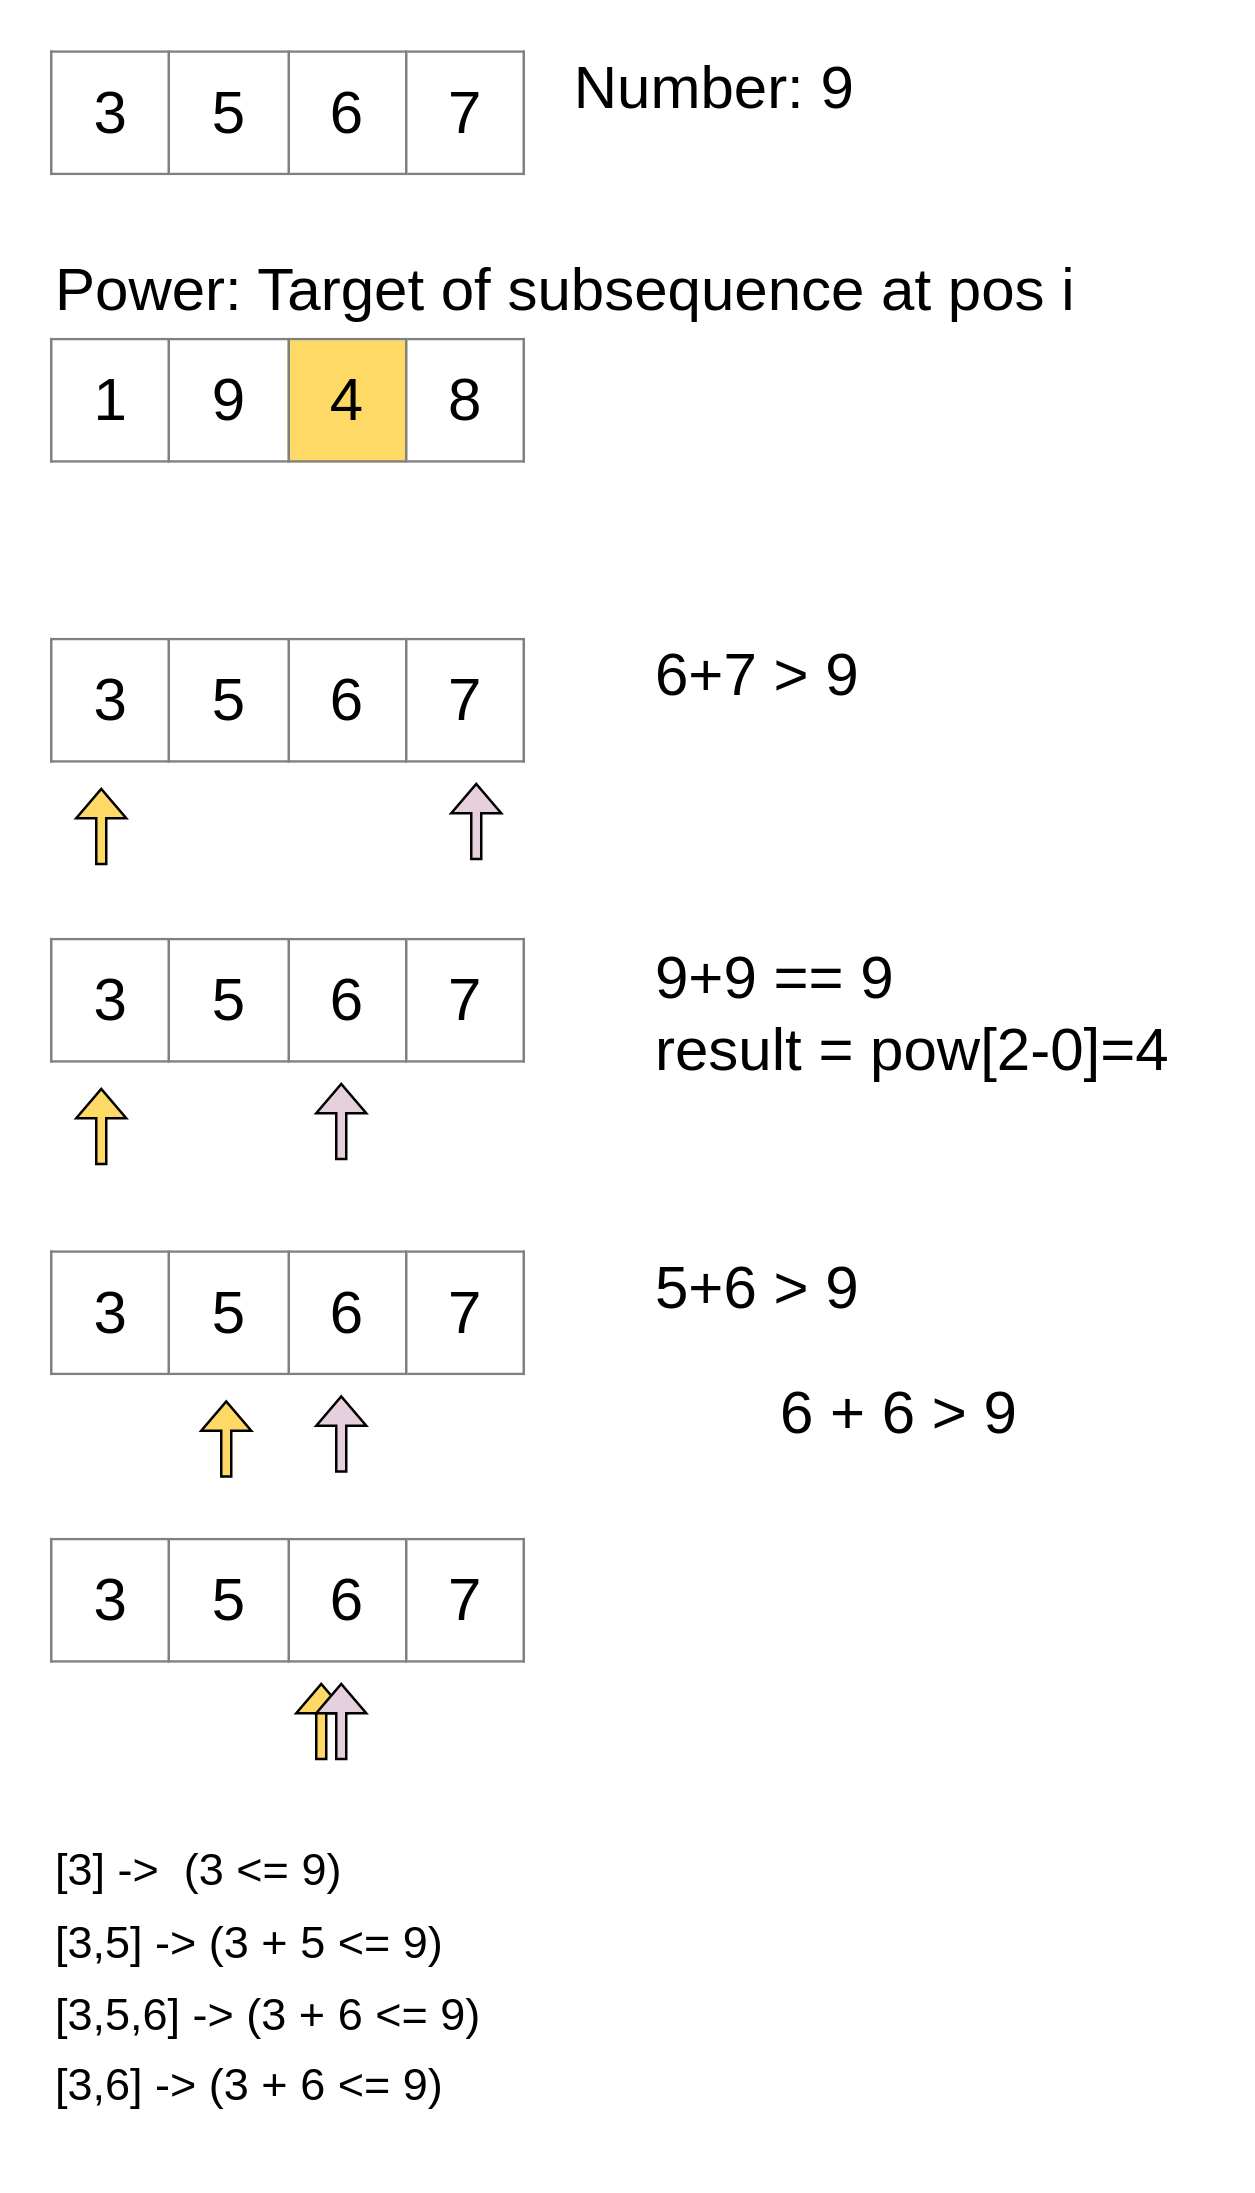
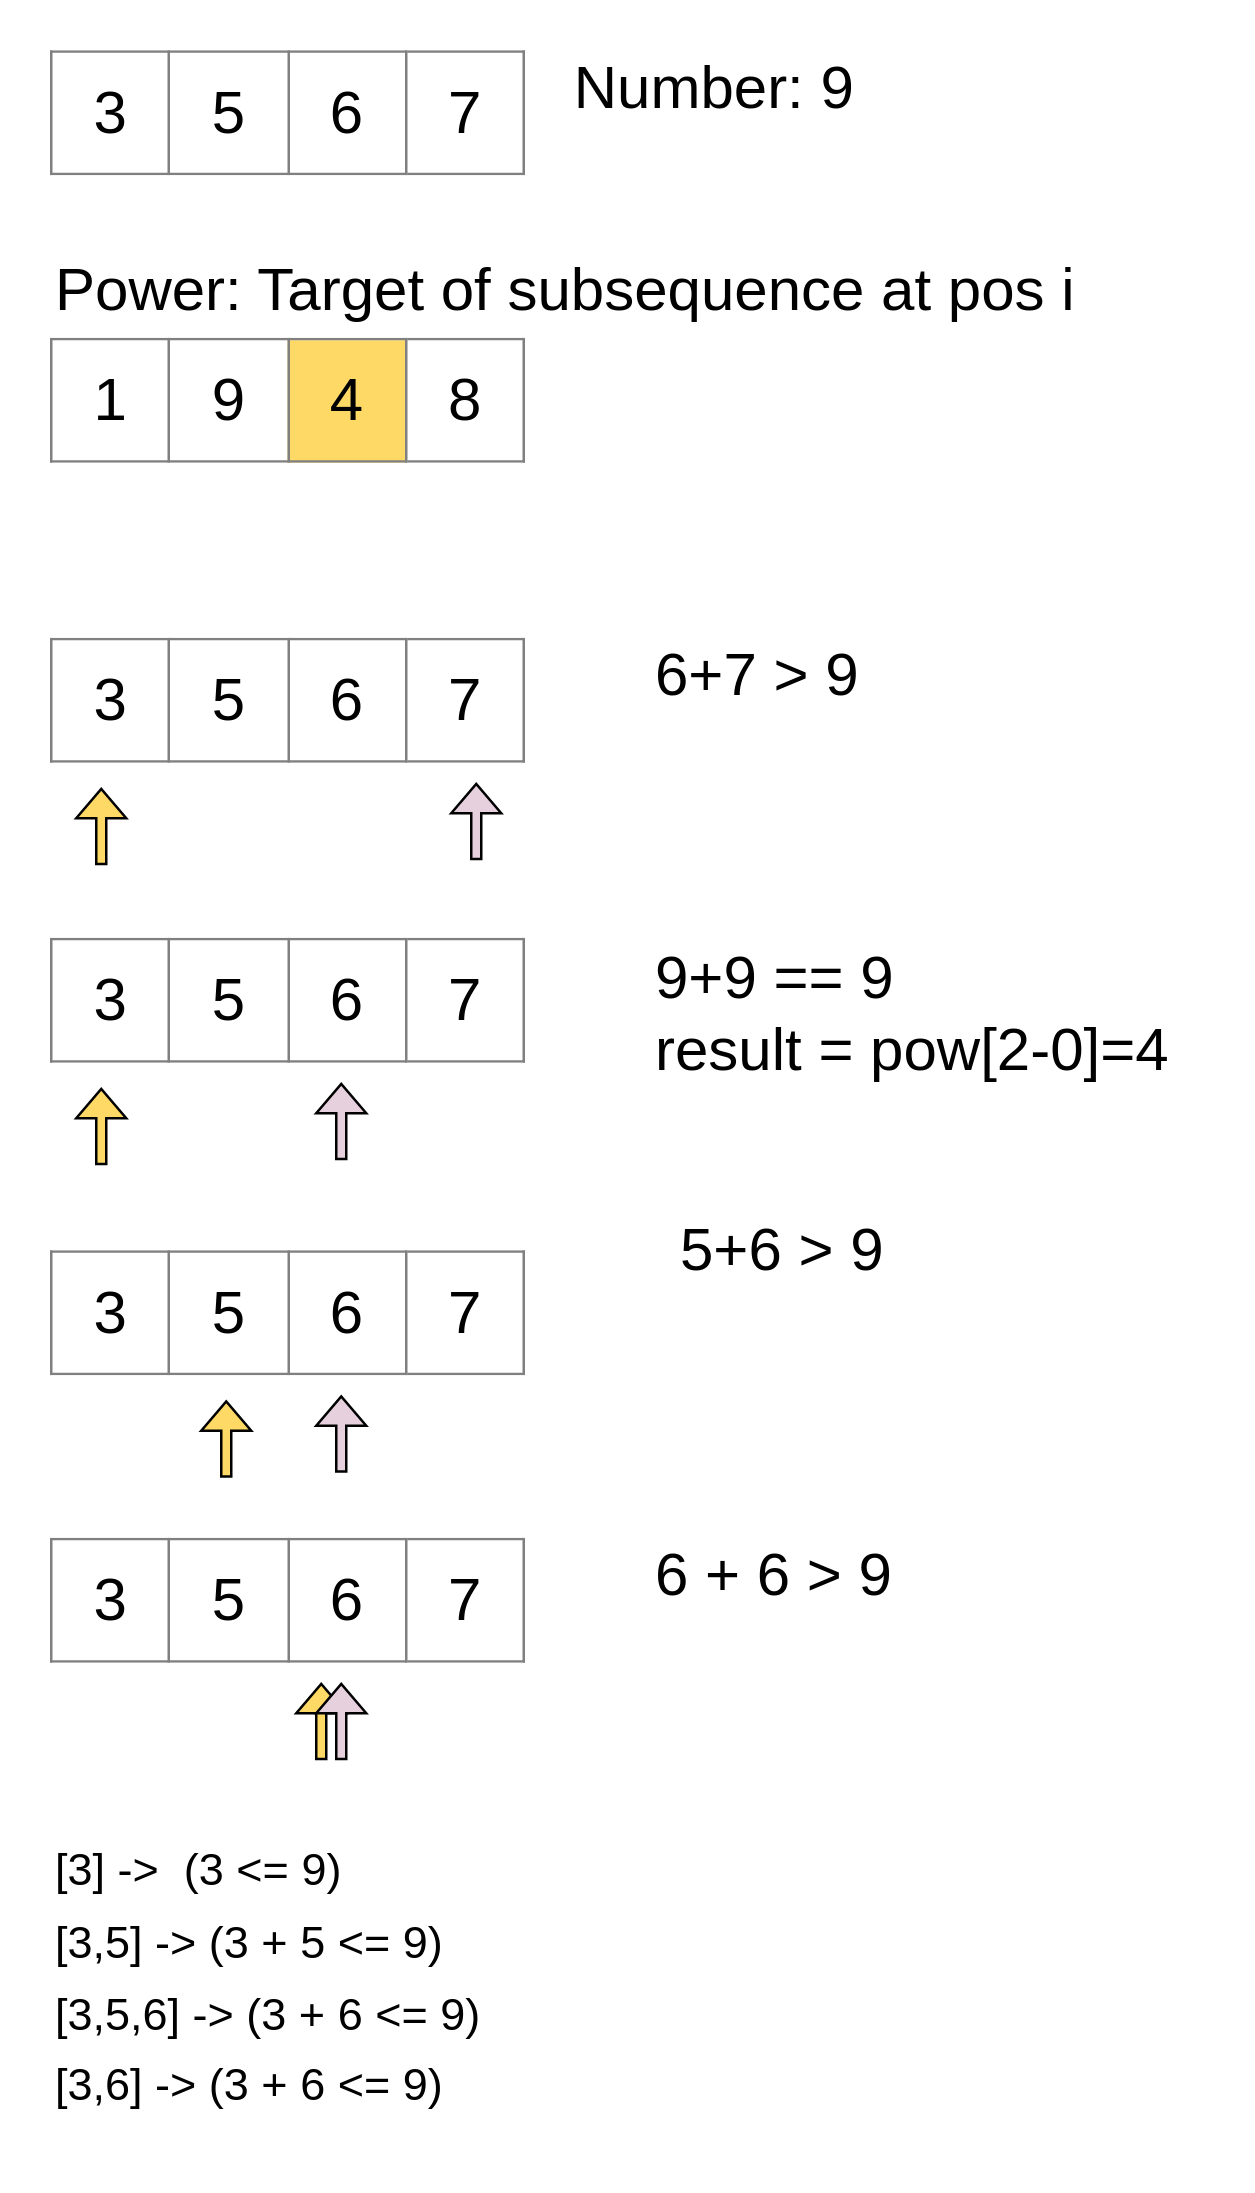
  <mxCell id="0" />
  <mxCell id="1" parent="0" />
  <mxCell id="2" value="Number: 9" style="text;html=1;align=center;verticalAlign=middle;resizable=0;points=[];autosize=1;fontSize=24;" parent="1" vertex="1"><mxGeometry x="230" y="20" width="110" height="30" as="geometry" /></mxCell>
  <mxCell id="3" value="Power: Target of subsequence at pos i" style="text;html=1;fontSize=24;" parent="1" vertex="1"><mxGeometry x="20" y="95" width="190" height="40" as="geometry" /></mxCell>
  <mxCell id="4" value="&lt;table border=&quot;1&quot; width=&quot;100%&quot; style=&quot;width: 100% ; height: 100% ; border-collapse: collapse&quot;&gt;&lt;tbody&gt;&lt;tr&gt;&lt;td align=&quot;center&quot;&gt;3&lt;/td&gt;&lt;td align=&quot;center&quot;&gt;5&lt;/td&gt;&lt;td align=&quot;center&quot;&gt;6&lt;/td&gt;&lt;td style=&quot;text-align: center&quot;&gt;7&lt;/td&gt;&lt;/tr&gt;&lt;/tbody&gt;&lt;/table&gt;" style="text;html=1;strokeColor=none;fillColor=none;overflow=fill;fontSize=24;" parent="1" vertex="1"><mxGeometry x="20" y="20" width="190" height="50" as="geometry" /></mxCell>
  <mxCell id="5" value="&lt;table border=&quot;1&quot; width=&quot;100%&quot; style=&quot;width: 100% ; height: 100% ; border-collapse: collapse&quot;&gt;&lt;tbody&gt;&lt;tr&gt;&lt;td align=&quot;center&quot;&gt;3&lt;/td&gt;&lt;td align=&quot;center&quot;&gt;5&lt;/td&gt;&lt;td align=&quot;center&quot;&gt;6&lt;/td&gt;&lt;td style=&quot;text-align: center&quot;&gt;7&lt;/td&gt;&lt;/tr&gt;&lt;/tbody&gt;&lt;/table&gt;" style="text;html=1;strokeColor=none;fillColor=none;overflow=fill;fontSize=24;" parent="1" vertex="1"><mxGeometry x="20" y="255" width="190" height="50" as="geometry" /></mxCell>
  <mxCell id="6" value="&lt;table border=&quot;1&quot; width=&quot;100%&quot; style=&quot;width: 100% ; height: 100% ; border-collapse: collapse&quot;&gt;&lt;tbody&gt;&lt;tr&gt;&lt;td align=&quot;center&quot;&gt;1&lt;/td&gt;&lt;td align=&quot;center&quot;&gt;9&lt;/td&gt;&lt;td align=&quot;center&quot; style=&quot;background-color: rgb(255 , 217 , 102)&quot;&gt;4&lt;/td&gt;&lt;td style=&quot;text-align: center&quot;&gt;8&lt;/td&gt;&lt;/tr&gt;&lt;/tbody&gt;&lt;/table&gt;" style="text;html=1;strokeColor=none;fillColor=none;overflow=fill;fontSize=24;" parent="1" vertex="1"><mxGeometry x="20" y="135" width="190" height="50" as="geometry" /></mxCell>
  <mxCell id="7" value="" style="html=1;shadow=0;dashed=0;align=center;verticalAlign=middle;shape=mxgraph.arrows2.arrow;dy=0.8;dx=11.67;direction=north;notch=0;fontSize=24;fillColor=#FFD966;" parent="1" vertex="1"><mxGeometry x="30" y="315" width="20" height="30" as="geometry" /></mxCell>
  <mxCell id="8" value="" style="html=1;shadow=0;dashed=0;align=center;verticalAlign=middle;shape=mxgraph.arrows2.arrow;dy=0.8;dx=11.67;direction=north;notch=0;fontSize=24;fillColor=#E6D0DE;" parent="1" vertex="1"><mxGeometry x="180" y="313" width="20" height="30" as="geometry" /></mxCell>
  <mxCell id="9" value="6+7 &amp;gt; 9" style="text;html=1;align=left;verticalAlign=middle;resizable=0;points=[];autosize=1;fontSize=24;" parent="1" vertex="1"><mxGeometry x="260" y="255" width="100" height="30" as="geometry" /></mxCell>
  <mxCell id="10" value="&lt;table border=&quot;1&quot; width=&quot;100%&quot; style=&quot;width: 100% ; height: 100% ; border-collapse: collapse&quot;&gt;&lt;tbody&gt;&lt;tr&gt;&lt;td align=&quot;center&quot;&gt;3&lt;/td&gt;&lt;td align=&quot;center&quot;&gt;5&lt;/td&gt;&lt;td align=&quot;center&quot;&gt;6&lt;/td&gt;&lt;td style=&quot;text-align: center&quot;&gt;7&lt;/td&gt;&lt;/tr&gt;&lt;/tbody&gt;&lt;/table&gt;" style="text;html=1;strokeColor=none;fillColor=none;overflow=fill;fontSize=24;" parent="1" vertex="1"><mxGeometry x="20" y="375" width="190" height="50" as="geometry" /></mxCell>
  <mxCell id="11" value="" style="html=1;shadow=0;dashed=0;align=center;verticalAlign=middle;shape=mxgraph.arrows2.arrow;dy=0.8;dx=11.67;direction=north;notch=0;fontSize=24;fillColor=#FFD966;" parent="1" vertex="1"><mxGeometry x="30" y="435" width="20" height="30" as="geometry" /></mxCell>
  <mxCell id="12" value="" style="html=1;shadow=0;dashed=0;align=center;verticalAlign=middle;shape=mxgraph.arrows2.arrow;dy=0.8;dx=11.67;direction=north;notch=0;fontSize=24;fillColor=#E6D0DE;" parent="1" vertex="1"><mxGeometry x="126" y="433" width="20" height="30" as="geometry" /></mxCell>
  <mxCell id="13" value="9+9 == 9&lt;br&gt;result = pow[2-0]=4" style="text;html=1;align=left;verticalAlign=middle;resizable=0;points=[];autosize=1;fontSize=24;" parent="1" vertex="1"><mxGeometry x="260" y="375" width="220" height="60" as="geometry" /></mxCell>
  <mxCell id="14" value="&lt;table border=&quot;1&quot; width=&quot;100%&quot; style=&quot;width: 100% ; height: 100% ; border-collapse: collapse&quot;&gt;&lt;tbody&gt;&lt;tr&gt;&lt;td align=&quot;center&quot;&gt;3&lt;/td&gt;&lt;td align=&quot;center&quot;&gt;5&lt;/td&gt;&lt;td align=&quot;center&quot;&gt;6&lt;/td&gt;&lt;td style=&quot;text-align: center&quot;&gt;7&lt;/td&gt;&lt;/tr&gt;&lt;/tbody&gt;&lt;/table&gt;" style="text;html=1;strokeColor=none;fillColor=none;overflow=fill;fontSize=24;" parent="1" vertex="1"><mxGeometry x="20" y="500" width="190" height="50" as="geometry" /></mxCell>
  <mxCell id="15" value="" style="html=1;shadow=0;dashed=0;align=center;verticalAlign=middle;shape=mxgraph.arrows2.arrow;dy=0.8;dx=11.67;direction=north;notch=0;fontSize=24;fillColor=#FFD966;" parent="1" vertex="1"><mxGeometry x="80" y="560" width="20" height="30" as="geometry" /></mxCell>
  <mxCell id="16" value="" style="html=1;shadow=0;dashed=0;align=center;verticalAlign=middle;shape=mxgraph.arrows2.arrow;dy=0.8;dx=11.67;direction=north;notch=0;fontSize=24;fillColor=#E6D0DE;" parent="1" vertex="1"><mxGeometry x="126" y="558" width="20" height="30" as="geometry" /></mxCell>
- <mxCell id="17" value="5+6 &amp;gt; 9" style="text;html=1;align=left;verticalAlign=middle;resizable=0;points=[];autosize=1;fontSize=24;" parent="1" vertex="1"><mxGeometry x="260" y="500" width="100" height="30" as="geometry" /></mxCell>
+ <mxCell id="17" value="5+6 &amp;gt; 9" style="text;html=1;align=left;verticalAlign=middle;resizable=0;points=[];autosize=1;fontSize=24;" parent="1" vertex="1"><mxGeometry x="270" y="485" width="100" height="30" as="geometry" /></mxCell>
  <mxCell id="18" value="&lt;table border=&quot;1&quot; width=&quot;100%&quot; style=&quot;width: 100% ; height: 100% ; border-collapse: collapse&quot;&gt;&lt;tbody&gt;&lt;tr&gt;&lt;td align=&quot;center&quot;&gt;3&lt;/td&gt;&lt;td align=&quot;center&quot;&gt;5&lt;/td&gt;&lt;td align=&quot;center&quot;&gt;6&lt;/td&gt;&lt;td style=&quot;text-align: center&quot;&gt;7&lt;/td&gt;&lt;/tr&gt;&lt;/tbody&gt;&lt;/table&gt;" style="text;html=1;strokeColor=none;fillColor=none;overflow=fill;fontSize=24;" parent="1" vertex="1"><mxGeometry x="20" y="615" width="190" height="50" as="geometry" /></mxCell>
  <mxCell id="19" value="" style="html=1;shadow=0;dashed=0;align=center;verticalAlign=middle;shape=mxgraph.arrows2.arrow;dy=0.8;dx=11.67;direction=north;notch=0;fontSize=24;fillColor=#FFD966;" parent="1" vertex="1"><mxGeometry x="118" y="673" width="20" height="30" as="geometry" /></mxCell>
  <mxCell id="20" value="" style="html=1;shadow=0;dashed=0;align=center;verticalAlign=middle;shape=mxgraph.arrows2.arrow;dy=0.8;dx=11.67;direction=north;notch=0;fontSize=24;fillColor=#E6D0DE;" parent="1" vertex="1"><mxGeometry x="126" y="673" width="20" height="30" as="geometry" /></mxCell>
- <mxCell id="21" value="6 + 6 &amp;gt; 9" style="text;html=1;align=left;verticalAlign=middle;resizable=0;points=[];autosize=1;fontSize=24;" parent="1" vertex="1"><mxGeometry x="310" y="550" width="110" height="30" as="geometry" /></mxCell>
+ <mxCell id="21" value="6 + 6 &amp;gt; 9" style="text;html=1;align=left;verticalAlign=middle;resizable=0;points=[];autosize=1;fontSize=24;" parent="1" vertex="1"><mxGeometry x="260" y="615" width="110" height="30" as="geometry" /></mxCell>
  <mxCell id="22" value="&lt;font style=&quot;font-size: 18px&quot;&gt;[3] -&amp;gt;&amp;nbsp; (3 &amp;lt;= 9)&lt;br&gt;[3,5] -&amp;gt; (3 + 5 &amp;lt;= 9)&lt;br&gt;[3,5,6] -&amp;gt; (3 + 6 &amp;lt;= 9)&lt;br&gt;[3,6] -&amp;gt; (3 + 6 &amp;lt;= 9)&lt;/font&gt;" style="text;html=1;fontSize=24;" parent="1" vertex="1"><mxGeometry x="20" y="725" width="400" height="130" as="geometry" /></mxCell>
